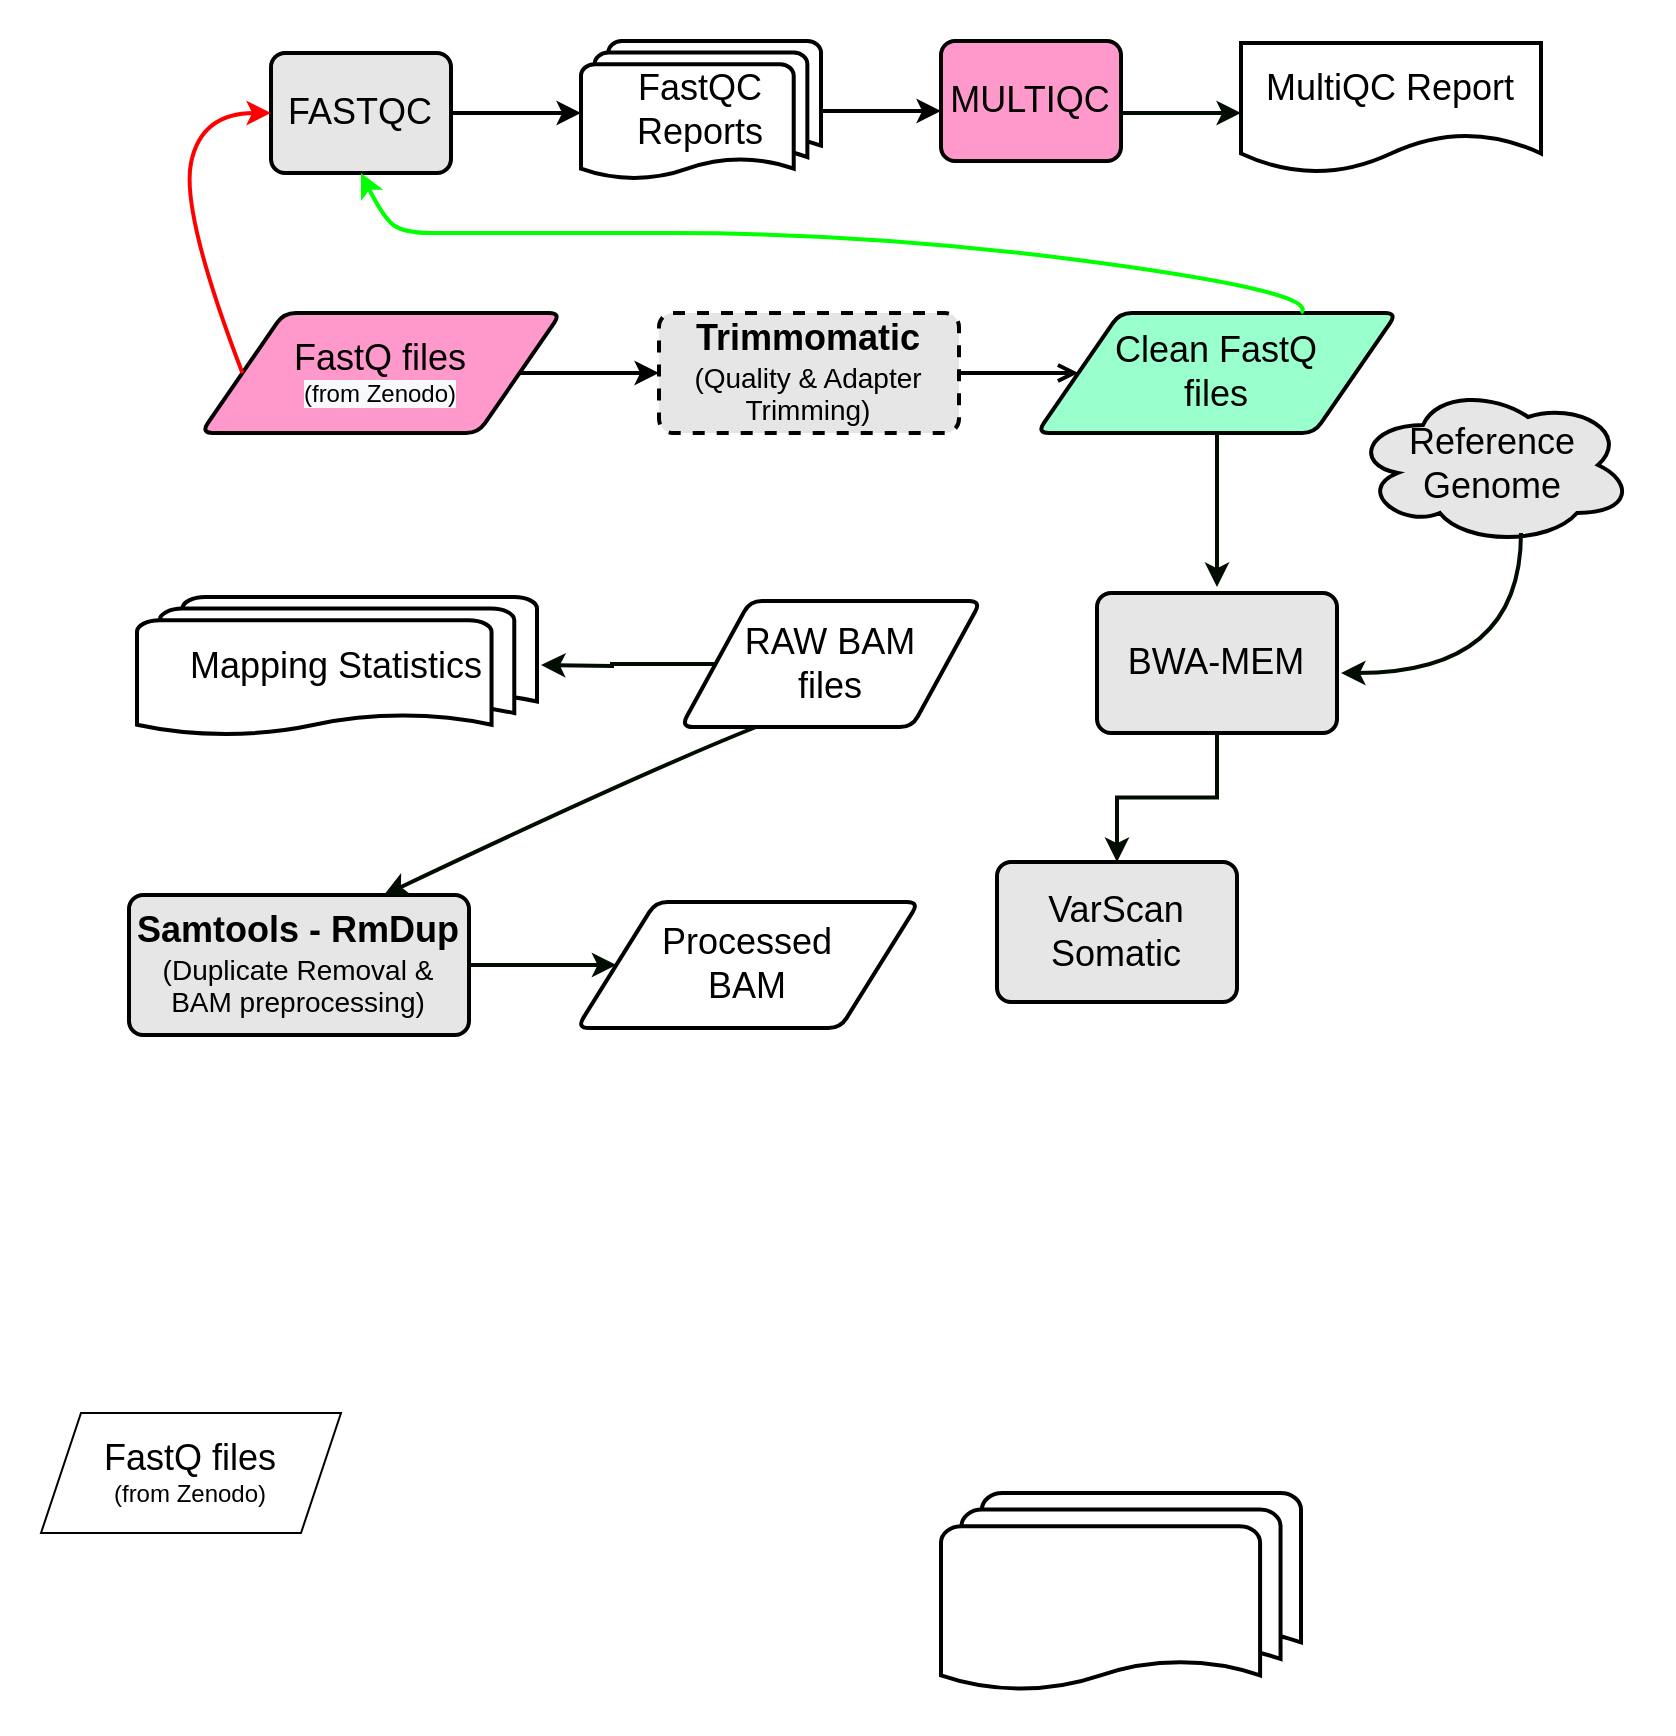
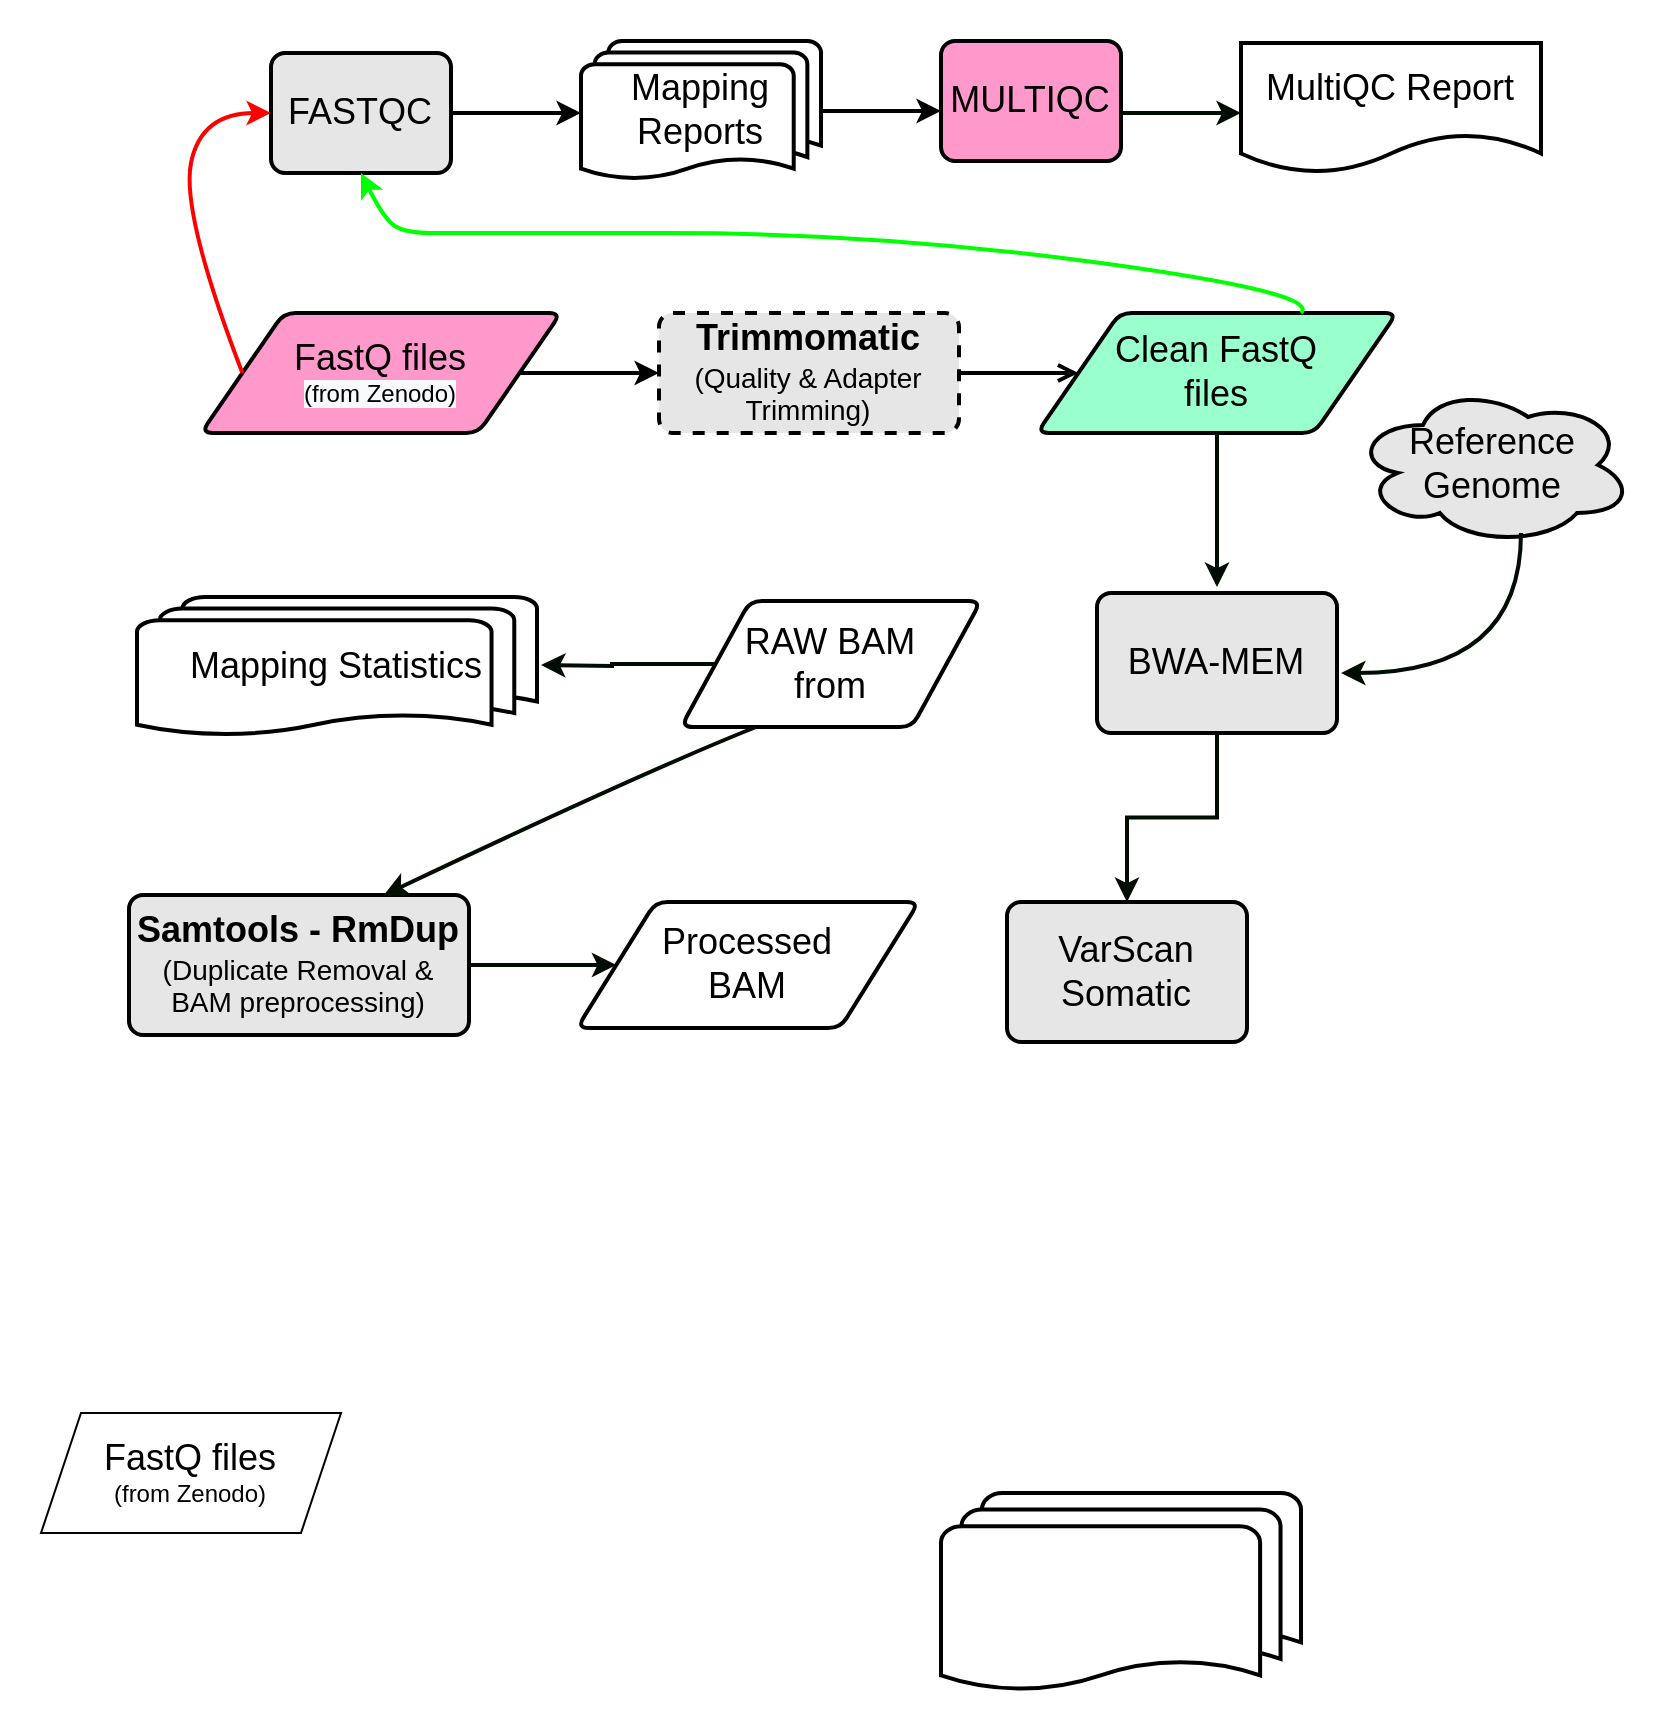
  <mxCell id="0" />
  <mxCell id="1" parent="0" />
  <mxCell id="2" value="" style="strokeWidth=2;html=1;shape=mxgraph.flowchart.multi-document;whiteSpace=wrap;" vertex="1" parent="1"><mxGeometry x="470" y="746" width="180" height="100" as="geometry" /></mxCell>
  <mxCell id="3" value="&lt;font style=&quot;font-size: 18px&quot;&gt;FastQ files&lt;br&gt;&lt;/font&gt;(from Zenodo)" style="shape=parallelogram;perimeter=parallelogramPerimeter;whiteSpace=wrap;html=1;fixedSize=1;" vertex="1" parent="1"><mxGeometry x="20" y="706" width="150" height="60" as="geometry" /></mxCell>
  <mxCell id="4" style="edgeStyle=orthogonalEdgeStyle;rounded=0;jumpSize=10;orthogonalLoop=1;jettySize=auto;html=1;entryX=0;entryY=0.5;entryDx=0;entryDy=0;strokeWidth=2;" edge="1" parent="1" source="5" target="15"><mxGeometry relative="1" as="geometry" /></mxCell>
  <mxCell id="5" value="&lt;font style=&quot;color: rgb(0, 0, 0); font-family: helvetica; font-style: normal; font-weight: normal; letter-spacing: normal; text-align: center; text-indent: 0px; text-transform: none; word-spacing: 0px; text-decoration: none; font-size: 18px;&quot;&gt;FastQ files&lt;br&gt;&lt;/font&gt;&lt;span style=&quot;color: rgb(0, 0, 0); font-family: helvetica; font-size: 12px; font-style: normal; font-weight: normal; letter-spacing: normal; text-align: center; text-indent: 0px; text-transform: none; word-spacing: 0px; background-color: rgb(248, 249, 250); text-decoration: none; display: inline; float: none;&quot;&gt;(from Zenodo)&lt;/span&gt;" style="shape=parallelogram;html=1;strokeWidth=2;perimeter=parallelogramPerimeter;whiteSpace=wrap;rounded=1;arcSize=12;size=0.23;fillColor=#FF99CC;" vertex="1" parent="1"><mxGeometry x="100" y="156" width="180" height="60" as="geometry" /></mxCell>
  <mxCell id="6" style="edgeStyle=orthogonalEdgeStyle;rounded=0;jumpSize=10;orthogonalLoop=1;jettySize=auto;html=1;strokeWidth=2;" edge="1" parent="1" source="7"><mxGeometry relative="1" as="geometry"><mxPoint x="470" y="55" as="targetPoint" /></mxGeometry></mxCell>
- <mxCell id="7" value="&lt;font style=&quot;font-size: 18px&quot;&gt;FastQC Reports&lt;/font&gt;" style="strokeWidth=2;html=1;shape=mxgraph.flowchart.multi-document;whiteSpace=wrap;" vertex="1" parent="1"><mxGeometry x="290" y="20" width="120" height="70" as="geometry" /></mxCell>
+ <mxCell id="7" value="&lt;font style=&quot;font-size: 18px&quot;&gt;Mapping Reports&lt;/font&gt;" style="strokeWidth=2;html=1;shape=mxgraph.flowchart.multi-document;whiteSpace=wrap;" vertex="1" parent="1"><mxGeometry x="290" y="20" width="120" height="70" as="geometry" /></mxCell>
  <mxCell id="8" value="&lt;font style=&quot;font-size: 18px&quot;&gt;MultiQC Report&lt;/font&gt;" style="shape=document;whiteSpace=wrap;html=1;boundedLbl=1;strokeWidth=2;" vertex="1" parent="1"><mxGeometry x="620" y="21" width="150" height="65" as="geometry" /></mxCell>
  <mxCell id="9" style="edgeStyle=orthogonalEdgeStyle;rounded=0;jumpSize=10;orthogonalLoop=1;jettySize=auto;html=1;strokeWidth=2;" edge="1" parent="1" source="10"><mxGeometry relative="1" as="geometry"><mxPoint x="290" y="56" as="targetPoint" /></mxGeometry></mxCell>
  <mxCell id="10" value="&lt;font style=&quot;font-size: 18px&quot;&gt;FASTQC&lt;/font&gt;" style="rounded=1;whiteSpace=wrap;html=1;absoluteArcSize=1;arcSize=14;strokeWidth=2;fillColor=#E6E6E6;" vertex="1" parent="1"><mxGeometry x="135" y="26" width="90" height="60" as="geometry" /></mxCell>
  <mxCell id="11" value="" style="curved=1;endArrow=classic;html=1;exitX=0;exitY=0.5;exitDx=0;exitDy=0;strokeWidth=2;strokeColor=#FF0000;" edge="1" parent="1" source="5"><mxGeometry width="50" height="50" relative="1" as="geometry"><mxPoint x="200" y="286" as="sourcePoint" /><mxPoint x="135" y="56" as="targetPoint" /><Array as="points"><mxPoint x="90" y="106" /><mxPoint x="100" y="56" /></Array></mxGeometry></mxCell>
  <mxCell id="12" style="edgeStyle=orthogonalEdgeStyle;rounded=0;jumpSize=10;orthogonalLoop=1;jettySize=auto;html=1;strokeWidth=2;strokeColor=#000D00;" edge="1" parent="1"><mxGeometry relative="1" as="geometry"><mxPoint x="620" y="56" as="targetPoint" /><mxPoint x="560" y="56" as="sourcePoint" /><Array as="points"><mxPoint x="570" y="56" /><mxPoint x="570" y="56" /></Array></mxGeometry></mxCell>
  <mxCell id="13" value="&lt;font style=&quot;font-size: 18px&quot;&gt;MULTIQC&lt;/font&gt;" style="rounded=1;whiteSpace=wrap;html=1;absoluteArcSize=1;arcSize=14;strokeWidth=2;fillColor=#ff99cc;" vertex="1" parent="1"><mxGeometry x="470" y="20" width="90" height="60" as="geometry" /></mxCell>
  <mxCell id="14" style="edgeStyle=orthogonalEdgeStyle;rounded=0;jumpSize=10;orthogonalLoop=1;jettySize=auto;html=1;strokeWidth=2;endArrow=open;" edge="1" parent="1" source="15" target="17"><mxGeometry relative="1" as="geometry" /></mxCell>
  <mxCell id="15" value="&lt;font&gt;&lt;b&gt;&lt;font size=&quot;4&quot;&gt;Trimmomatic&lt;/font&gt;&lt;br&gt;&lt;/b&gt;&lt;font style=&quot;font-size: 14px&quot;&gt;(Quality &amp;amp; Adapter Trimming)&lt;/font&gt;&lt;br&gt;&lt;/font&gt;" style="rounded=1;whiteSpace=wrap;html=1;absoluteArcSize=1;arcSize=14;strokeWidth=2;fillColor=#E6E6E6;dashed=1;" vertex="1" parent="1"><mxGeometry x="329" y="156" width="150" height="60" as="geometry" /></mxCell>
  <mxCell id="16" style="edgeStyle=orthogonalEdgeStyle;rounded=0;jumpSize=10;orthogonalLoop=1;jettySize=auto;html=1;strokeColor=#000D00;strokeWidth=2;" edge="1" parent="1" source="17"><mxGeometry relative="1" as="geometry"><mxPoint x="608" y="293" as="targetPoint" /></mxGeometry></mxCell>
  <mxCell id="17" value="&lt;font style=&quot;color: rgb(0 , 0 , 0) ; font-family: &amp;#34;helvetica&amp;#34; ; font-style: normal ; font-weight: normal ; letter-spacing: normal ; text-align: center ; text-indent: 0px ; text-transform: none ; word-spacing: 0px ; text-decoration: none ; font-size: 18px&quot;&gt;Clean FastQ &lt;br&gt;files&lt;/font&gt;" style="shape=parallelogram;html=1;strokeWidth=2;perimeter=parallelogramPerimeter;whiteSpace=wrap;rounded=1;arcSize=12;size=0.23;fillColor=#99FFCC;" vertex="1" parent="1"><mxGeometry x="518" y="156" width="180" height="60" as="geometry" /></mxCell>
  <mxCell id="18" value="" style="curved=1;endArrow=classic;html=1;strokeWidth=2;strokeColor=#00FF00;" edge="1" parent="1"><mxGeometry width="50" height="50" relative="1" as="geometry"><mxPoint x="650" y="156" as="sourcePoint" /><mxPoint x="180" y="86" as="targetPoint" /><Array as="points"><mxPoint x="660" y="146" /><mxPoint x="440" y="116" /><mxPoint x="230" y="116" /><mxPoint x="200" y="116" /><mxPoint x="190" y="106" /></Array></mxGeometry></mxCell>
  <mxCell id="19" style="edgeStyle=orthogonalEdgeStyle;rounded=0;jumpSize=10;orthogonalLoop=1;jettySize=auto;html=1;strokeColor=#000D00;strokeWidth=2;" edge="1" parent="1" source="20" target="30"><mxGeometry relative="1" as="geometry" /></mxCell>
  <mxCell id="20" value="&lt;font style=&quot;font-size: 18px&quot;&gt;BWA-MEM&lt;/font&gt;" style="rounded=1;whiteSpace=wrap;html=1;absoluteArcSize=1;arcSize=14;strokeWidth=2;fillColor=#E6E6E6;" vertex="1" parent="1"><mxGeometry x="548" y="296" width="120" height="70" as="geometry" /></mxCell>
  <mxCell id="21" style="edgeStyle=orthogonalEdgeStyle;rounded=0;jumpSize=10;orthogonalLoop=1;jettySize=auto;html=1;strokeColor=#000D00;strokeWidth=2;" edge="1" parent="1" source="22"><mxGeometry relative="1" as="geometry"><mxPoint x="270" y="332" as="targetPoint" /></mxGeometry></mxCell>
- <mxCell id="22" value="&lt;font style=&quot;color: rgb(0 , 0 , 0) ; font-family: &amp;#34;helvetica&amp;#34; ; font-style: normal ; font-weight: normal ; letter-spacing: normal ; text-align: center ; text-indent: 0px ; text-transform: none ; word-spacing: 0px ; text-decoration: none ; font-size: 18px&quot;&gt;RAW BAM &lt;br&gt;files&lt;/font&gt;" style="shape=parallelogram;html=1;strokeWidth=2;perimeter=parallelogramPerimeter;whiteSpace=wrap;rounded=1;arcSize=12;size=0.23;fillColor=#FFFFFF;" vertex="1" parent="1"><mxGeometry x="340" y="300" width="150" height="63" as="geometry" /></mxCell>
+ <mxCell id="22" value="&lt;font style=&quot;color: rgb(0 , 0 , 0) ; font-family: &amp;#34;helvetica&amp;#34; ; font-style: normal ; font-weight: normal ; letter-spacing: normal ; text-align: center ; text-indent: 0px ; text-transform: none ; word-spacing: 0px ; text-decoration: none ; font-size: 18px&quot;&gt;RAW BAM &lt;br&gt;from&lt;/font&gt;" style="shape=parallelogram;html=1;strokeWidth=2;perimeter=parallelogramPerimeter;whiteSpace=wrap;rounded=1;arcSize=12;size=0.23;fillColor=#FFFFFF;" vertex="1" parent="1"><mxGeometry x="340" y="300" width="150" height="63" as="geometry" /></mxCell>
  <mxCell id="23" value="&lt;font style=&quot;font-size: 18px&quot;&gt;Reference Genome&lt;/font&gt;" style="ellipse;shape=cloud;whiteSpace=wrap;html=1;strokeWidth=2;fillColor=#E6E6E6;" vertex="1" parent="1"><mxGeometry x="676" y="192" width="140" height="80" as="geometry" /></mxCell>
  <mxCell id="24" value="" style="curved=1;endArrow=classic;html=1;strokeColor=#000D00;strokeWidth=2;" edge="1" parent="1"><mxGeometry width="50" height="50" relative="1" as="geometry"><mxPoint x="760" y="266" as="sourcePoint" /><mxPoint x="670" y="336" as="targetPoint" /><Array as="points"><mxPoint x="760" y="336" /></Array></mxGeometry></mxCell>
  <mxCell id="25" value="&lt;font style=&quot;font-size: 18px&quot;&gt;Mapping Statistics&lt;/font&gt;" style="strokeWidth=2;html=1;shape=mxgraph.flowchart.multi-document;whiteSpace=wrap;" vertex="1" parent="1"><mxGeometry x="68" y="298" width="200" height="70" as="geometry" /></mxCell>
  <mxCell id="26" style="edgeStyle=orthogonalEdgeStyle;rounded=0;jumpSize=10;orthogonalLoop=1;jettySize=auto;html=1;strokeColor=#000D00;strokeWidth=2;" edge="1" parent="1" source="27" target="29"><mxGeometry relative="1" as="geometry" /></mxCell>
  <mxCell id="27" value="&lt;font&gt;&lt;b&gt;&lt;font size=&quot;4&quot;&gt;Samtools -&amp;nbsp;RmDup&lt;/font&gt;&lt;br&gt;&lt;/b&gt;&lt;font style=&quot;font-size: 14px&quot;&gt;(Duplicate Removal &amp;amp; BAM preprocessing)&lt;/font&gt;&lt;br&gt;&lt;/font&gt;" style="rounded=1;whiteSpace=wrap;html=1;absoluteArcSize=1;arcSize=14;strokeWidth=2;fillColor=#E6E6E6;" vertex="1" parent="1"><mxGeometry x="64" y="447" width="170" height="70" as="geometry" /></mxCell>
  <mxCell id="28" value="" style="curved=1;endArrow=classic;html=1;strokeColor=#000D00;strokeWidth=2;exitX=0.25;exitY=1;exitDx=0;exitDy=0;entryX=0.75;entryY=0;entryDx=0;entryDy=0;" edge="1" parent="1" source="22" target="27"><mxGeometry width="50" height="50" relative="1" as="geometry"><mxPoint x="340" y="366" as="sourcePoint" /><mxPoint x="200" y="424" as="targetPoint" /><Array as="points"><mxPoint x="320" y="386" /></Array></mxGeometry></mxCell>
  <mxCell id="29" value="&lt;font style=&quot;color: rgb(0 , 0 , 0) ; font-family: &amp;#34;helvetica&amp;#34; ; font-style: normal ; font-weight: normal ; letter-spacing: normal ; text-align: center ; text-indent: 0px ; text-transform: none ; word-spacing: 0px ; text-decoration: none ; font-size: 18px&quot;&gt;Processed &lt;br&gt;BAM&lt;/font&gt;" style="shape=parallelogram;html=1;strokeWidth=2;perimeter=parallelogramPerimeter;whiteSpace=wrap;rounded=1;arcSize=12;size=0.23;fillColor=#FFFFFF;" vertex="1" parent="1"><mxGeometry x="288" y="450.5" width="171" height="63" as="geometry" /></mxCell>
- <mxCell id="30" value="&lt;font style=&quot;font-size: 18px&quot;&gt;VarScan&lt;br&gt;Somatic&lt;br&gt;&lt;/font&gt;" style="rounded=1;whiteSpace=wrap;html=1;absoluteArcSize=1;arcSize=14;strokeWidth=2;fillColor=#E6E6E6;" vertex="1" parent="1"><mxGeometry x="498" y="430.5" width="120" height="70" as="geometry" /></mxCell>
+ <mxCell id="30" value="&lt;font style=&quot;font-size: 18px&quot;&gt;VarScan&lt;br&gt;Somatic&lt;br&gt;&lt;/font&gt;" style="rounded=1;whiteSpace=wrap;html=1;absoluteArcSize=1;arcSize=14;strokeWidth=2;fillColor=#E6E6E6;" vertex="1" parent="1"><mxGeometry x="503" y="450.5" width="120" height="70" as="geometry" /></mxCell>
